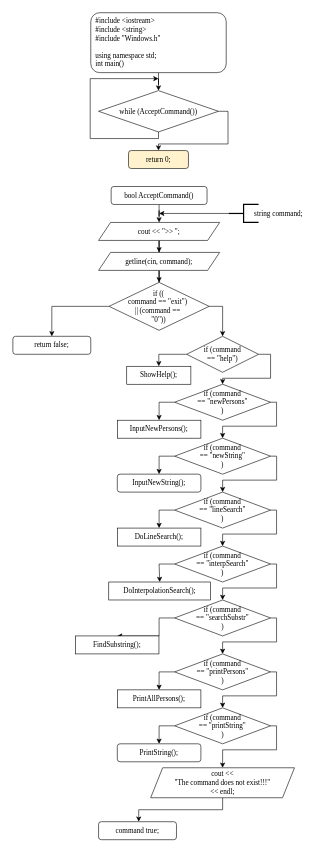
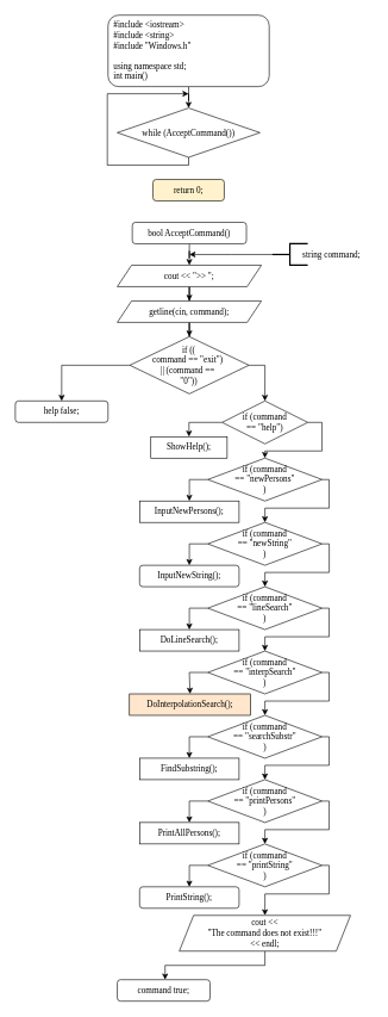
  <mxCell id="0" />
  <mxCell id="1" parent="0" />
  <mxCell id="2" style="edgeStyle=orthogonalEdgeStyle;rounded=0;orthogonalLoop=1;jettySize=auto;html=1;entryX=0.5;entryY=0;entryDx=0;entryDy=0;fontFamily=Consolas;" edge="1" parent="1" source="3" target="6"><mxGeometry relative="1" as="geometry" /></mxCell>
  <mxCell id="3" value="&lt;div&gt;&amp;nbsp; #include &amp;lt;iostream&amp;gt;&lt;/div&gt;&lt;div&gt;&amp;nbsp; #include &amp;lt;string&amp;gt;&lt;/div&gt;&lt;div&gt;&amp;nbsp; #include &quot;Windows.h&quot;&lt;/div&gt;&lt;div&gt;&amp;nbsp;&amp;nbsp;&lt;/div&gt;&lt;div&gt;&amp;nbsp; using namespace std;&lt;/div&gt;&lt;div&gt;&amp;nbsp; int main()&lt;/div&gt;" style="rounded=1;whiteSpace=wrap;html=1;fontFamily=Consolas;align=left;fontStyle=0" vertex="1" parent="1"><mxGeometry x="150.97" y="20" width="226" height="100" as="geometry" /></mxCell>
  <mxCell id="4" style="edgeStyle=orthogonalEdgeStyle;rounded=0;orthogonalLoop=1;jettySize=auto;html=1;fontFamily=Consolas;" edge="1" parent="1" source="6"><mxGeometry relative="1" as="geometry"><mxPoint x="263.97" y="130" as="targetPoint" /><Array as="points"><mxPoint x="263.97" y="230" /><mxPoint x="149.97" y="230" /><mxPoint x="149.97" y="130" /></Array></mxGeometry></mxCell>
- <mxCell id="5" style="edgeStyle=orthogonalEdgeStyle;rounded=0;orthogonalLoop=1;jettySize=auto;html=1;fontFamily=Consolas;entryX=0.5;entryY=0;entryDx=0;entryDy=0;" edge="1" parent="1" source="6" target="7"><mxGeometry relative="1" as="geometry"><mxPoint x="263.97" y="250" as="targetPoint" /><Array as="points"><mxPoint x="379.97" y="185" /><mxPoint x="379.97" y="239" /><mxPoint x="263.97" y="239" /></Array></mxGeometry></mxCell>
  <mxCell id="6" value="while (AcceptCommand())" style="rhombus;whiteSpace=wrap;html=1;fontFamily=Consolas;" vertex="1" parent="1"><mxGeometry x="163.97" y="150" width="200" height="69" as="geometry" /></mxCell>
  <mxCell id="7" value="return 0;" style="rounded=1;whiteSpace=wrap;html=1;fontFamily=Consolas;fillColor=#fff2cc;" vertex="1" parent="1"><mxGeometry x="213.97" y="250" width="100" height="30" as="geometry" /></mxCell>
  <mxCell id="8" style="edgeStyle=orthogonalEdgeStyle;rounded=0;orthogonalLoop=1;jettySize=auto;html=1;entryX=0.5;entryY=0;entryDx=0;entryDy=0;fontFamily=Consolas;" edge="1" parent="1" source="9" target="11"><mxGeometry relative="1" as="geometry" /></mxCell>
  <mxCell id="9" value="bool AcceptCommand()" style="rounded=1;whiteSpace=wrap;html=1;fontFamily=Consolas;" vertex="1" parent="1"><mxGeometry x="185" y="310" width="160" height="30" as="geometry" /></mxCell>
  <mxCell id="10" style="edgeStyle=orthogonalEdgeStyle;rounded=0;orthogonalLoop=1;jettySize=auto;html=1;fontFamily=Consolas;" edge="1" parent="1" source="11" target="13"><mxGeometry relative="1" as="geometry" /></mxCell>
  <mxCell id="11" value="cout &amp;lt;&amp;lt; &quot;&amp;gt;&amp;gt; &quot;;" style="shape=parallelogram;perimeter=parallelogramPerimeter;whiteSpace=wrap;html=1;fixedSize=1;fontFamily=Consolas;align=center;" vertex="1" parent="1"><mxGeometry x="163.99" y="370" width="202.02" height="30" as="geometry" /></mxCell>
  <mxCell id="12" style="edgeStyle=orthogonalEdgeStyle;rounded=0;orthogonalLoop=1;jettySize=auto;html=1;entryX=0.5;entryY=0;entryDx=0;entryDy=0;fontFamily=Consolas;" edge="1" parent="1" source="13" target="19"><mxGeometry relative="1" as="geometry" /></mxCell>
  <mxCell id="13" value="getline(cin, command);" style="shape=parallelogram;perimeter=parallelogramPerimeter;whiteSpace=wrap;html=1;fixedSize=1;fontFamily=Consolas;align=center;" vertex="1" parent="1"><mxGeometry x="163.99" y="420" width="202.02" height="30" as="geometry" /></mxCell>
  <mxCell id="14" style="edgeStyle=orthogonalEdgeStyle;rounded=0;orthogonalLoop=1;jettySize=auto;html=1;fontFamily=Consolas;" edge="1" parent="1" source="15"><mxGeometry relative="1" as="geometry"><mxPoint x="265" y="355" as="targetPoint" /></mxGeometry></mxCell>
  <mxCell id="15" value="" style="strokeWidth=2;html=1;shape=mxgraph.flowchart.annotation_2;align=left;labelPosition=right;pointerEvents=1;fontFamily=Consolas;" vertex="1" parent="1"><mxGeometry x="380.97" y="340" width="50" height="30" as="geometry" /></mxCell>
  <mxCell id="16" value="string command;" style="text;html=1;strokeColor=none;fillColor=none;align=center;verticalAlign=middle;whiteSpace=wrap;rounded=0;fontFamily=Consolas;" vertex="1" parent="1"><mxGeometry x="407" y="345" width="114.99" height="20" as="geometry" /></mxCell>
  <mxCell id="17" style="edgeStyle=orthogonalEdgeStyle;rounded=0;orthogonalLoop=1;jettySize=auto;html=1;entryX=0.5;entryY=0;entryDx=0;entryDy=0;fontFamily=Consolas;" edge="1" parent="1" source="19" target="20"><mxGeometry relative="1" as="geometry" /></mxCell>
  <mxCell id="18" style="edgeStyle=orthogonalEdgeStyle;rounded=0;orthogonalLoop=1;jettySize=auto;html=1;fontFamily=Consolas;entryX=0.5;entryY=0;entryDx=0;entryDy=0;" edge="1" parent="1" source="19" target="23"><mxGeometry relative="1" as="geometry"><mxPoint x="371" y="560" as="targetPoint" /><Array as="points"><mxPoint x="371" y="510" /></Array></mxGeometry></mxCell>
  <mxCell id="19" value="&lt;div&gt;if ((&lt;/div&gt;&lt;div&gt;command == &quot;exit&quot;)&amp;nbsp;&lt;/div&gt;&lt;div&gt;|| (command ==&amp;nbsp;&lt;/div&gt;&lt;div&gt;&quot;0&quot;))&lt;/div&gt;" style="rhombus;whiteSpace=wrap;html=1;fontFamily=Consolas;" vertex="1" parent="1"><mxGeometry x="181.48" y="470" width="167.03" height="80" as="geometry" /></mxCell>
- <mxCell id="20" value="return false;" style="rounded=1;whiteSpace=wrap;html=1;fontFamily=Consolas;" vertex="1" parent="1"><mxGeometry x="20.97" y="560" width="130" height="30" as="geometry" /></mxCell>
+ <mxCell id="20" value="help false;" style="rounded=1;whiteSpace=wrap;html=1;fontFamily=Consolas;" vertex="1" parent="1"><mxGeometry x="20.97" y="560" width="130" height="30" as="geometry" /></mxCell>
  <mxCell id="21" style="edgeStyle=orthogonalEdgeStyle;rounded=0;orthogonalLoop=1;jettySize=auto;html=1;entryX=0.5;entryY=0;entryDx=0;entryDy=0;fontFamily=Consolas;" edge="1" parent="1" source="23" target="24"><mxGeometry relative="1" as="geometry"><Array as="points"><mxPoint x="265" y="590" /></Array></mxGeometry></mxCell>
  <mxCell id="22" style="edgeStyle=orthogonalEdgeStyle;rounded=0;orthogonalLoop=1;jettySize=auto;html=1;entryX=0.5;entryY=0;entryDx=0;entryDy=0;fontFamily=Consolas;" edge="1" parent="1" source="23" target="27"><mxGeometry relative="1" as="geometry"><Array as="points"><mxPoint x="451" y="590" /><mxPoint x="451" y="630" /><mxPoint x="371" y="630" /></Array></mxGeometry></mxCell>
  <mxCell id="23" value="if (command &lt;br&gt;== &quot;help&quot;)" style="rhombus;whiteSpace=wrap;html=1;fontFamily=Consolas;" vertex="1" parent="1"><mxGeometry x="310.94" y="560" width="120.03" height="60" as="geometry" /></mxCell>
  <mxCell id="24" value="ShowHelp();" style="rounded=0;whiteSpace=wrap;html=1;fontFamily=Consolas;align=center;" vertex="1" parent="1"><mxGeometry x="211" y="610" width="107.01" height="30" as="geometry" /></mxCell>
  <mxCell id="25" style="edgeStyle=orthogonalEdgeStyle;rounded=0;orthogonalLoop=1;jettySize=auto;html=1;entryX=0.5;entryY=0;entryDx=0;entryDy=0;fontFamily=Consolas;" edge="1" parent="1" source="27" target="28"><mxGeometry relative="1" as="geometry"><Array as="points"><mxPoint x="265" y="670" /></Array></mxGeometry></mxCell>
  <mxCell id="26" style="edgeStyle=orthogonalEdgeStyle;rounded=0;orthogonalLoop=1;jettySize=auto;html=1;entryX=0.5;entryY=0;entryDx=0;entryDy=0;fontFamily=Consolas;" edge="1" parent="1" source="27" target="30"><mxGeometry relative="1" as="geometry"><Array as="points"><mxPoint x="461" y="670" /><mxPoint x="461" y="710" /><mxPoint x="371" y="710" /></Array></mxGeometry></mxCell>
  <mxCell id="27" value="if (command &lt;br&gt;== &quot;newPersons&quot;&lt;br&gt;)" style="rhombus;whiteSpace=wrap;html=1;fontFamily=Consolas;" vertex="1" parent="1"><mxGeometry x="290.92" y="640" width="160.06" height="60" as="geometry" /></mxCell>
  <mxCell id="28" value="InputNewPersons();" style="rounded=0;whiteSpace=wrap;html=1;fontFamily=Consolas;align=center;" vertex="1" parent="1"><mxGeometry x="195.25" y="700" width="139.5" height="30" as="geometry" /></mxCell>
  <mxCell id="29" style="edgeStyle=orthogonalEdgeStyle;rounded=0;orthogonalLoop=1;jettySize=auto;html=1;entryX=0.5;entryY=0;entryDx=0;entryDy=0;fontFamily=Consolas;" edge="1" parent="1" source="30" target="31"><mxGeometry relative="1" as="geometry"><Array as="points"><mxPoint x="265" y="760" /></Array></mxGeometry></mxCell>
  <mxCell id="30" value="if (command &lt;br&gt;== &quot;newString&quot;&lt;br&gt;)" style="rhombus;whiteSpace=wrap;html=1;fontFamily=Consolas;" vertex="1" parent="1"><mxGeometry x="290.92" y="730" width="160.06" height="60" as="geometry" /></mxCell>
  <mxCell id="31" value="InputNewString();" style="whiteSpace=wrap;html=1;fontFamily=Consolas;align=center;rounded=1;" vertex="1" parent="1"><mxGeometry x="195.25" y="790" width="139.5" height="30" as="geometry" /></mxCell>
  <mxCell id="32" style="edgeStyle=orthogonalEdgeStyle;rounded=0;orthogonalLoop=1;jettySize=auto;html=1;entryX=0.5;entryY=0;entryDx=0;entryDy=0;fontFamily=Consolas;" edge="1" parent="1" source="34" target="35"><mxGeometry relative="1" as="geometry"><Array as="points"><mxPoint x="265" y="850" /></Array></mxGeometry></mxCell>
  <mxCell id="33" style="edgeStyle=orthogonalEdgeStyle;rounded=0;orthogonalLoop=1;jettySize=auto;html=1;entryX=0.5;entryY=0;entryDx=0;entryDy=0;fontFamily=Consolas;" edge="1" parent="1" source="34"><mxGeometry relative="1" as="geometry"><mxPoint x="370.95" y="910" as="targetPoint" /><Array as="points"><mxPoint x="461" y="850" /><mxPoint x="461" y="890" /><mxPoint x="371" y="890" /></Array></mxGeometry></mxCell>
  <mxCell id="34" value="if (command &lt;br&gt;== &quot;lineSearch&quot;&lt;br&gt;)" style="rhombus;whiteSpace=wrap;html=1;fontFamily=Consolas;" vertex="1" parent="1"><mxGeometry x="290.92" y="820" width="160.06" height="60" as="geometry" /></mxCell>
  <mxCell id="35" value="DoLineSearch();" style="rounded=0;whiteSpace=wrap;html=1;fontFamily=Consolas;align=center;" vertex="1" parent="1"><mxGeometry x="195.25" y="880" width="139.5" height="30" as="geometry" /></mxCell>
  <mxCell id="36" style="edgeStyle=orthogonalEdgeStyle;rounded=0;orthogonalLoop=1;jettySize=auto;html=1;entryX=0.5;entryY=0;entryDx=0;entryDy=0;fontFamily=Consolas;" edge="1" parent="1"><mxGeometry relative="1" as="geometry"><mxPoint x="451.03" y="760" as="sourcePoint" /><mxPoint x="371" y="820" as="targetPoint" /><Array as="points"><mxPoint x="461.05" y="760" /><mxPoint x="461.05" y="800" /><mxPoint x="371.05" y="800" /></Array></mxGeometry></mxCell>
  <mxCell id="37" style="edgeStyle=orthogonalEdgeStyle;rounded=0;orthogonalLoop=1;jettySize=auto;html=1;entryX=0.5;entryY=0;entryDx=0;entryDy=0;fontFamily=Consolas;" edge="1" parent="1" source="39" target="40"><mxGeometry relative="1" as="geometry"><Array as="points"><mxPoint x="265" y="940" /></Array></mxGeometry></mxCell>
  <mxCell id="38" style="edgeStyle=orthogonalEdgeStyle;rounded=0;orthogonalLoop=1;jettySize=auto;html=1;entryX=0.5;entryY=0;entryDx=0;entryDy=0;fontFamily=Consolas;" edge="1" parent="1" source="39"><mxGeometry relative="1" as="geometry"><mxPoint x="370.95" y="1000" as="targetPoint" /><Array as="points"><mxPoint x="461" y="940" /><mxPoint x="461" y="980" /><mxPoint x="371" y="980" /></Array></mxGeometry></mxCell>
  <mxCell id="39" value="if (command &lt;br&gt;== &quot;interpSearch&quot;&lt;br&gt;)" style="rhombus;whiteSpace=wrap;html=1;fontFamily=Consolas;" vertex="1" parent="1"><mxGeometry x="290.92" y="910" width="160.06" height="60" as="geometry" /></mxCell>
- <mxCell id="40" value="DoInterpolationSearch();" style="rounded=0;whiteSpace=wrap;html=1;fontFamily=Consolas;align=center;" vertex="1" parent="1"><mxGeometry x="181" y="970" width="170" height="30" as="geometry" /></mxCell>
+ <mxCell id="40" value="DoInterpolationSearch();" style="rounded=0;whiteSpace=wrap;html=1;fontFamily=Consolas;align=center;fillColor=#ffe6cc;" vertex="1" parent="1"><mxGeometry x="181" y="970" width="170" height="30" as="geometry" /></mxCell>
  <mxCell id="41" style="edgeStyle=orthogonalEdgeStyle;rounded=0;orthogonalLoop=1;jettySize=auto;html=1;entryX=0.5;entryY=0;entryDx=0;entryDy=0;fontFamily=Consolas;" edge="1" parent="1" source="43" target="44"><mxGeometry relative="1" as="geometry"><Array as="points"><mxPoint x="265" y="1030" /></Array></mxGeometry></mxCell>
  <mxCell id="42" style="edgeStyle=orthogonalEdgeStyle;rounded=0;orthogonalLoop=1;jettySize=auto;html=1;entryX=0.5;entryY=0;entryDx=0;entryDy=0;fontFamily=Consolas;" edge="1" parent="1" source="43"><mxGeometry relative="1" as="geometry"><mxPoint x="370.95" y="1090" as="targetPoint" /><Array as="points"><mxPoint x="461" y="1030" /><mxPoint x="461" y="1070" /><mxPoint x="371" y="1070" /></Array></mxGeometry></mxCell>
  <mxCell id="43" value="if (command &lt;br&gt;== &quot;searchSubstr&quot;&lt;br&gt;)" style="rhombus;whiteSpace=wrap;html=1;fontFamily=Consolas;" vertex="1" parent="1"><mxGeometry x="290.92" y="1000" width="160.06" height="60" as="geometry" /></mxCell>
- <mxCell id="44" value="FindSubstring();" style="rounded=0;whiteSpace=wrap;html=1;fontFamily=Consolas;align=center;" vertex="1" parent="1"><mxGeometry x="125.25" y="1060" width="139.5" height="30" as="geometry" /></mxCell>
+ <mxCell id="44" value="FindSubstring();" style="rounded=0;whiteSpace=wrap;html=1;fontFamily=Consolas;align=center;" vertex="1" parent="1"><mxGeometry x="195.25" y="1060" width="139.5" height="30" as="geometry" /></mxCell>
  <mxCell id="45" style="edgeStyle=orthogonalEdgeStyle;rounded=0;orthogonalLoop=1;jettySize=auto;html=1;entryX=0.5;entryY=0;entryDx=0;entryDy=0;fontFamily=Consolas;" edge="1" parent="1" source="47" target="48"><mxGeometry relative="1" as="geometry"><Array as="points"><mxPoint x="265" y="1120" /></Array></mxGeometry></mxCell>
  <mxCell id="46" style="edgeStyle=orthogonalEdgeStyle;rounded=0;orthogonalLoop=1;jettySize=auto;html=1;entryX=0.5;entryY=0;entryDx=0;entryDy=0;fontFamily=Consolas;" edge="1" parent="1" source="47"><mxGeometry relative="1" as="geometry"><mxPoint x="370.95" y="1180" as="targetPoint" /><Array as="points"><mxPoint x="461" y="1120" /><mxPoint x="461" y="1160" /><mxPoint x="371" y="1160" /></Array></mxGeometry></mxCell>
  <mxCell id="47" value="if (command &lt;br&gt;== &quot;printPersons&quot;&lt;br&gt;)" style="rhombus;whiteSpace=wrap;html=1;fontFamily=Consolas;" vertex="1" parent="1"><mxGeometry x="290.92" y="1090" width="160.06" height="60" as="geometry" /></mxCell>
  <mxCell id="48" value="PrintAllPersons();" style="rounded=0;whiteSpace=wrap;html=1;fontFamily=Consolas;align=center;" vertex="1" parent="1"><mxGeometry x="195.25" y="1150" width="139.5" height="30" as="geometry" /></mxCell>
  <mxCell id="49" style="edgeStyle=orthogonalEdgeStyle;rounded=0;orthogonalLoop=1;jettySize=auto;html=1;entryX=0.5;entryY=0;entryDx=0;entryDy=0;fontFamily=Consolas;" edge="1" parent="1" source="51" target="52"><mxGeometry relative="1" as="geometry"><Array as="points"><mxPoint x="265" y="1210" /></Array></mxGeometry></mxCell>
  <mxCell id="50" style="edgeStyle=orthogonalEdgeStyle;rounded=0;orthogonalLoop=1;jettySize=auto;html=1;fontFamily=Consolas;entryX=0.5;entryY=0;entryDx=0;entryDy=0;" edge="1" parent="1" source="51" target="54"><mxGeometry relative="1" as="geometry"><mxPoint x="371" y="1280" as="targetPoint" /><Array as="points"><mxPoint x="461" y="1210" /><mxPoint x="461" y="1250" /><mxPoint x="371" y="1250" /></Array></mxGeometry></mxCell>
  <mxCell id="51" value="if (command &lt;br&gt;== &quot;printString&quot;&lt;br&gt;)" style="rhombus;whiteSpace=wrap;html=1;fontFamily=Consolas;" vertex="1" parent="1"><mxGeometry x="290.92" y="1180" width="160.06" height="60" as="geometry" /></mxCell>
  <mxCell id="52" value="PrintString();" style="whiteSpace=wrap;html=1;fontFamily=Consolas;align=center;rounded=1;" vertex="1" parent="1"><mxGeometry x="195.25" y="1240" width="139.5" height="30" as="geometry" /></mxCell>
  <mxCell id="53" style="edgeStyle=orthogonalEdgeStyle;rounded=0;orthogonalLoop=1;jettySize=auto;html=1;fontFamily=Consolas;" edge="1" parent="1" source="54"><mxGeometry relative="1" as="geometry"><mxPoint x="231" y="1370" as="targetPoint" /><Array as="points"><mxPoint x="371" y="1350" /></Array></mxGeometry></mxCell>
  <mxCell id="54" value="cout &amp;lt;&amp;lt; &lt;br&gt;&quot;The command does not exist!!!&quot; &lt;br&gt;&amp;lt;&amp;lt; endl;" style="shape=parallelogram;perimeter=parallelogramPerimeter;whiteSpace=wrap;html=1;fixedSize=1;fontFamily=Consolas;align=center;" vertex="1" parent="1"><mxGeometry x="250.95" y="1280" width="240" height="50" as="geometry" /></mxCell>
  <mxCell id="55" value="command true;" style="rounded=1;whiteSpace=wrap;html=1;fontFamily=Consolas;" vertex="1" parent="1"><mxGeometry x="163.99" y="1370" width="130" height="30" as="geometry" /></mxCell>
